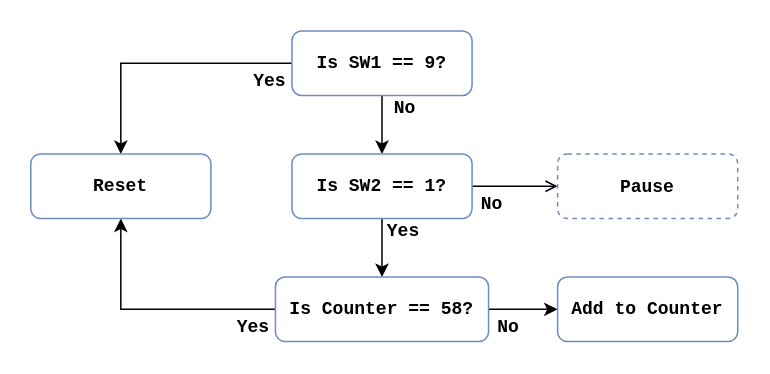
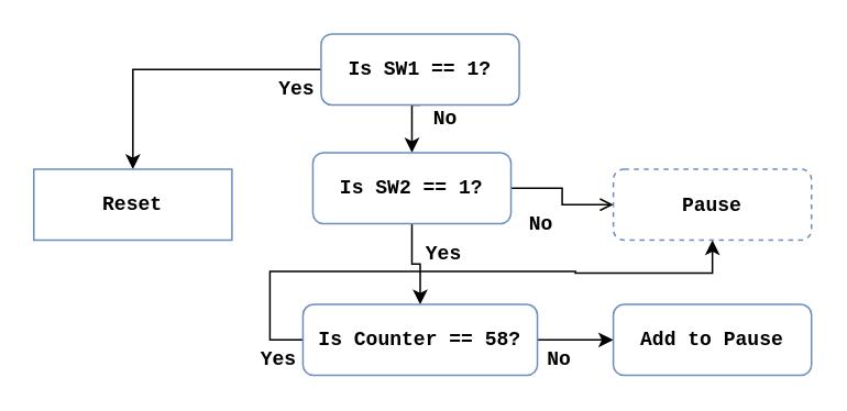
  <mxCell id="0" />
  <mxCell id="1" parent="0" />
  <mxCell id="2" style="edgeStyle=orthogonalEdgeStyle;rounded=0;orthogonalLoop=1;jettySize=auto;html=1;" edge="1" parent="1" source="4" target="13"><mxGeometry relative="1" as="geometry" /></mxCell>
  <mxCell id="3" style="edgeStyle=orthogonalEdgeStyle;rounded=0;orthogonalLoop=1;jettySize=auto;html=1;exitX=0.5;exitY=1;exitDx=0;exitDy=0;entryX=0.5;entryY=0;entryDx=0;entryDy=0;" edge="1" parent="1" source="4" target="7"><mxGeometry relative="1" as="geometry" /></mxCell>
- <mxCell id="4" value="Is SW1 == 9?" style="rounded=1;whiteSpace=wrap;html=1;fontFamily=Courier New;fontStyle=1;fillColor=default;strokeColor=#6c8ebf;gradientColor=none;" vertex="1" parent="1"><mxGeometry x="194" y="20" width="120" height="43" as="geometry" /></mxCell>
+ <mxCell id="4" value="Is SW1 == 1?" style="rounded=1;whiteSpace=wrap;html=1;fontFamily=Courier New;fontStyle=1;fillColor=default;strokeColor=#6c8ebf;gradientColor=none;" vertex="1" parent="1"><mxGeometry x="194" y="20" width="120" height="43" as="geometry" /></mxCell>
  <mxCell id="5" style="edgeStyle=orthogonalEdgeStyle;rounded=0;orthogonalLoop=1;jettySize=auto;html=1;exitX=1;exitY=0.5;exitDx=0;exitDy=0;entryX=0;entryY=0.5;entryDx=0;entryDy=0;endArrow=open;" edge="1" parent="1" source="7" target="11"><mxGeometry relative="1" as="geometry" /></mxCell>
  <mxCell id="6" value="" style="edgeStyle=orthogonalEdgeStyle;rounded=0;orthogonalLoop=1;jettySize=auto;html=1;" edge="1" parent="1" source="7" target="10"><mxGeometry relative="1" as="geometry" /></mxCell>
- <mxCell id="7" value="Is SW2 == 1?" style="rounded=1;whiteSpace=wrap;html=1;fontFamily=Courier New;fontStyle=1;fillColor=default;strokeColor=#6c8ebf;gradientColor=none;" vertex="1" parent="1"><mxGeometry x="194" y="102" width="120" height="43" as="geometry" /></mxCell>
+ <mxCell id="7" value="Is SW2 == 1?" style="rounded=1;whiteSpace=wrap;html=1;fontFamily=Courier New;fontStyle=1;fillColor=default;strokeColor=#6c8ebf;gradientColor=none;" vertex="1" parent="1"><mxGeometry x="189" y="92" width="120" height="43" as="geometry" /></mxCell>
  <mxCell id="8" style="edgeStyle=orthogonalEdgeStyle;rounded=0;orthogonalLoop=1;jettySize=auto;html=1;exitX=1;exitY=0.5;exitDx=0;exitDy=0;entryX=0;entryY=0.5;entryDx=0;entryDy=0;" edge="1" parent="1" source="10" target="12"><mxGeometry relative="1" as="geometry" /></mxCell>
- <mxCell id="9" style="edgeStyle=orthogonalEdgeStyle;rounded=0;orthogonalLoop=1;jettySize=auto;html=1;exitX=0;exitY=0.5;exitDx=0;exitDy=0;entryX=0.5;entryY=1;entryDx=0;entryDy=0;" edge="1" parent="1" source="10" target="13"><mxGeometry relative="1" as="geometry" /></mxCell>
+ <mxCell id="9" style="edgeStyle=orthogonalEdgeStyle;rounded=0;orthogonalLoop=1;jettySize=auto;html=1;exitX=0;exitY=0.5;exitDx=0;exitDy=0;" edge="1" parent="1" source="10" target="11"><mxGeometry relative="1" as="geometry" /></mxCell>
  <mxCell id="10" value="Is Counter == 58?" style="rounded=1;whiteSpace=wrap;html=1;fontFamily=Courier New;fontStyle=1;fillColor=default;strokeColor=#6c8ebf;gradientColor=none;" vertex="1" parent="1"><mxGeometry x="183" y="184" width="142" height="43" as="geometry" /></mxCell>
  <mxCell id="11" value="&lt;font face=&quot;Courier New&quot;&gt;&lt;b&gt;Pause&lt;/b&gt;&lt;/font&gt;" style="rounded=1;whiteSpace=wrap;html=1;fillColor=default;strokeColor=#6c8ebf;gradientColor=none;dashed=1;" vertex="1" parent="1"><mxGeometry x="371" y="102" width="120" height="43" as="geometry" /></mxCell>
- <mxCell id="12" value="Add to Counter" style="rounded=1;whiteSpace=wrap;html=1;fontFamily=Courier New;fontStyle=1;fillColor=default;strokeColor=#6c8ebf;gradientColor=none;" vertex="1" parent="1"><mxGeometry x="371" y="184" width="120" height="43" as="geometry" /></mxCell>
- <mxCell id="13" value="Reset" style="rounded=1;whiteSpace=wrap;html=1;fontFamily=Courier New;fontStyle=1;fillColor=default;strokeColor=#6c8ebf;gradientColor=none;" vertex="1" parent="1"><mxGeometry x="20" y="102" width="120" height="43" as="geometry" /></mxCell>
+ <mxCell id="12" value="Add to Pause" style="rounded=1;whiteSpace=wrap;html=1;fontFamily=Courier New;fontStyle=1;fillColor=default;strokeColor=#6c8ebf;gradientColor=none;" vertex="1" parent="1"><mxGeometry x="371" y="184" width="120" height="43" as="geometry" /></mxCell>
+ <mxCell id="13" value="Reset" style="whiteSpace=wrap;html=1;fontFamily=Courier New;fontStyle=1;fillColor=default;strokeColor=#6c8ebf;gradientColor=none;rounded=0;" vertex="1" parent="1"><mxGeometry x="20" y="102" width="120" height="43" as="geometry" /></mxCell>
  <mxCell id="14" value="Yes" style="text;html=1;align=center;verticalAlign=middle;resizable=0;points=[];autosize=1;strokeColor=none;fillColor=none;fontFamily=Courier New;fontStyle=1" vertex="1" parent="1"><mxGeometry x="163" y="45" width="32" height="18" as="geometry" /></mxCell>
  <mxCell id="15" value="Yes" style="text;html=1;align=center;verticalAlign=middle;resizable=0;points=[];autosize=1;strokeColor=none;fillColor=none;fontFamily=Courier New;fontStyle=1" vertex="1" parent="1"><mxGeometry x="252" y="145" width="32" height="18" as="geometry" /></mxCell>
  <mxCell id="16" value="Yes" style="text;html=1;align=center;verticalAlign=middle;resizable=0;points=[];autosize=1;strokeColor=none;fillColor=none;fontFamily=Courier New;fontStyle=1" vertex="1" parent="1"><mxGeometry x="152" y="209" width="32" height="18" as="geometry" /></mxCell>
  <mxCell id="17" value="No" style="text;html=1;align=center;verticalAlign=middle;resizable=0;points=[];autosize=1;strokeColor=none;fillColor=none;fontFamily=Courier New;fontStyle=1" vertex="1" parent="1"><mxGeometry x="315" y="127" width="24" height="18" as="geometry" /></mxCell>
  <mxCell id="18" value="No" style="text;html=1;align=center;verticalAlign=middle;resizable=0;points=[];autosize=1;strokeColor=none;fillColor=none;fontFamily=Courier New;fontStyle=1" vertex="1" parent="1"><mxGeometry x="256.5" y="63" width="24" height="18" as="geometry" /></mxCell>
  <mxCell id="19" value="No" style="text;html=1;align=center;verticalAlign=middle;resizable=0;points=[];autosize=1;strokeColor=none;fillColor=none;fontFamily=Courier New;fontStyle=1" vertex="1" parent="1"><mxGeometry x="326" y="209" width="24" height="18" as="geometry" /></mxCell>
